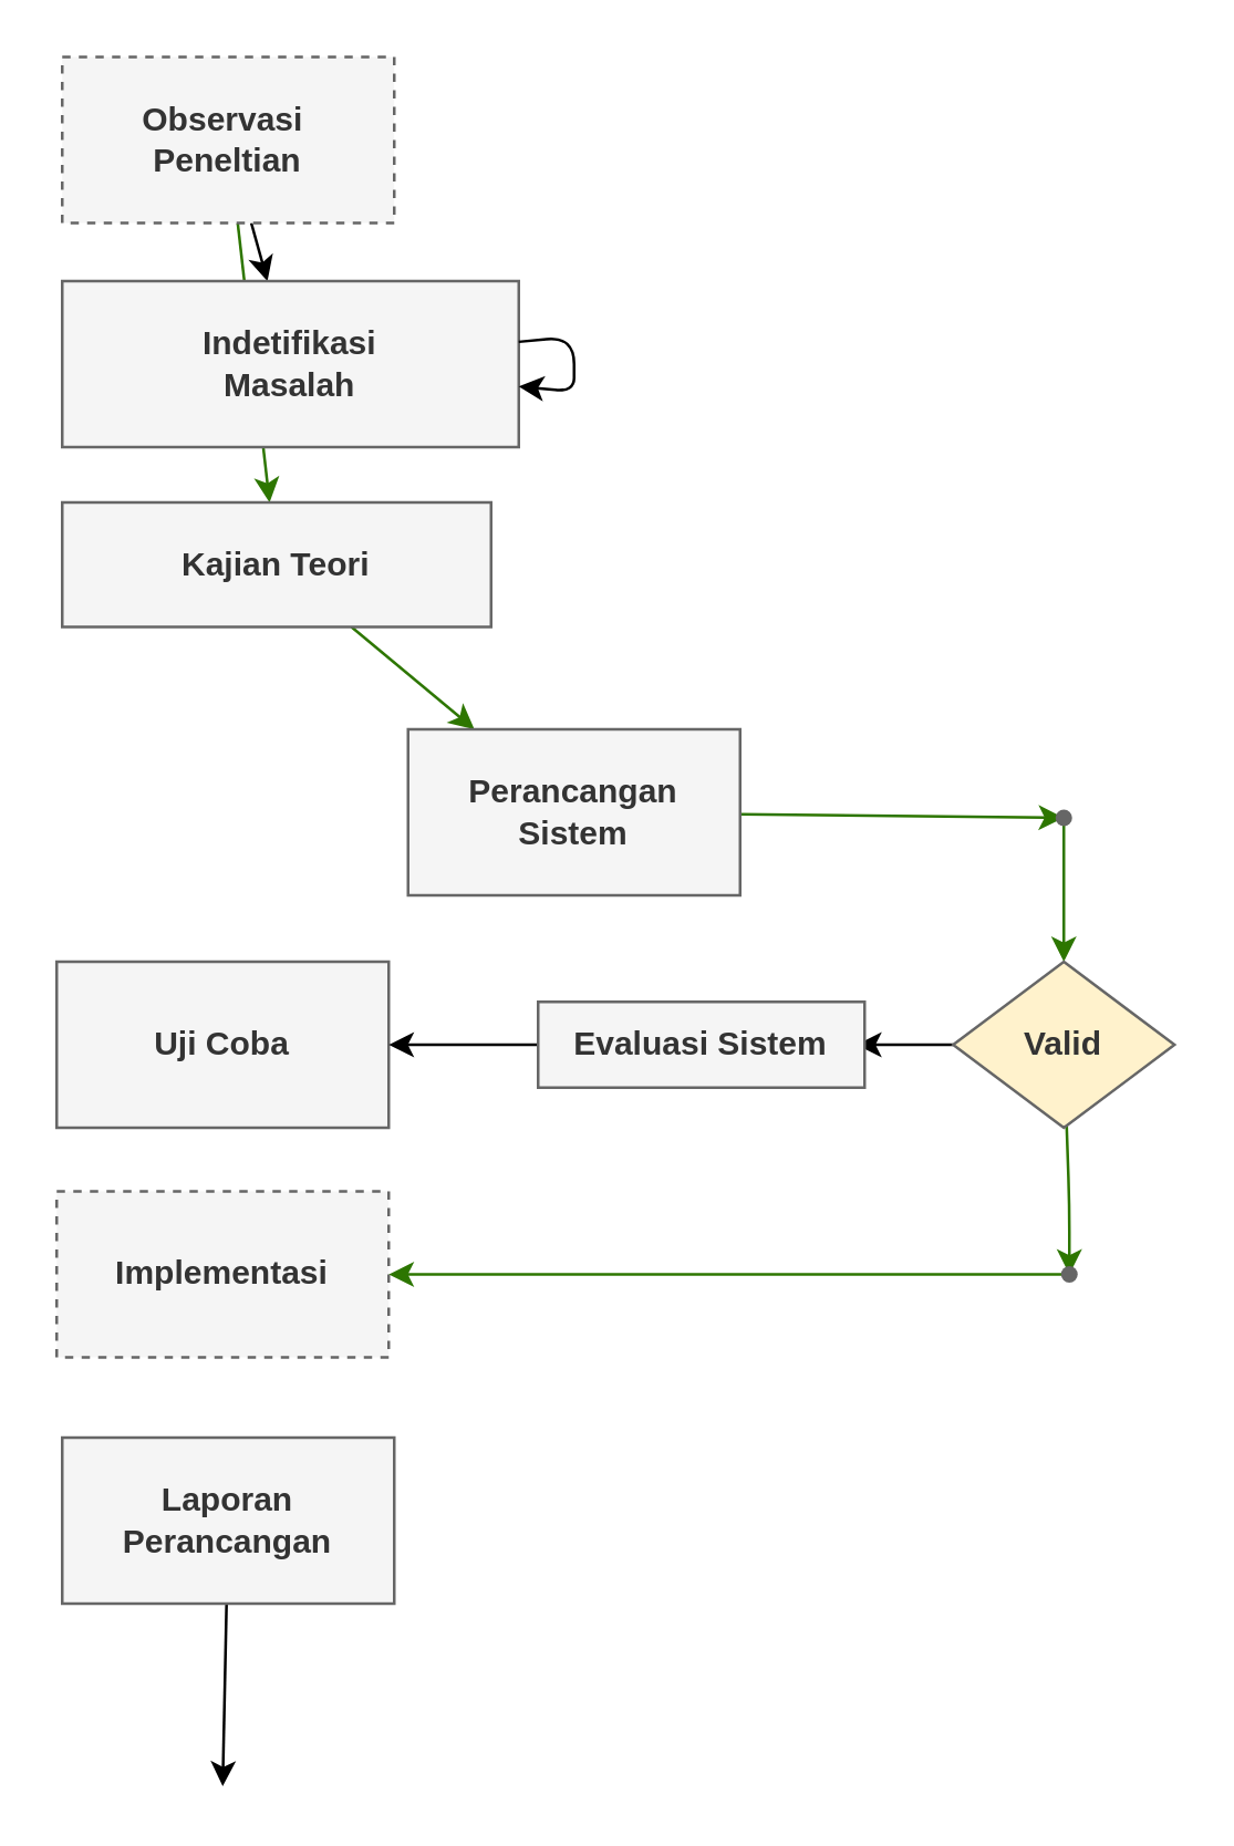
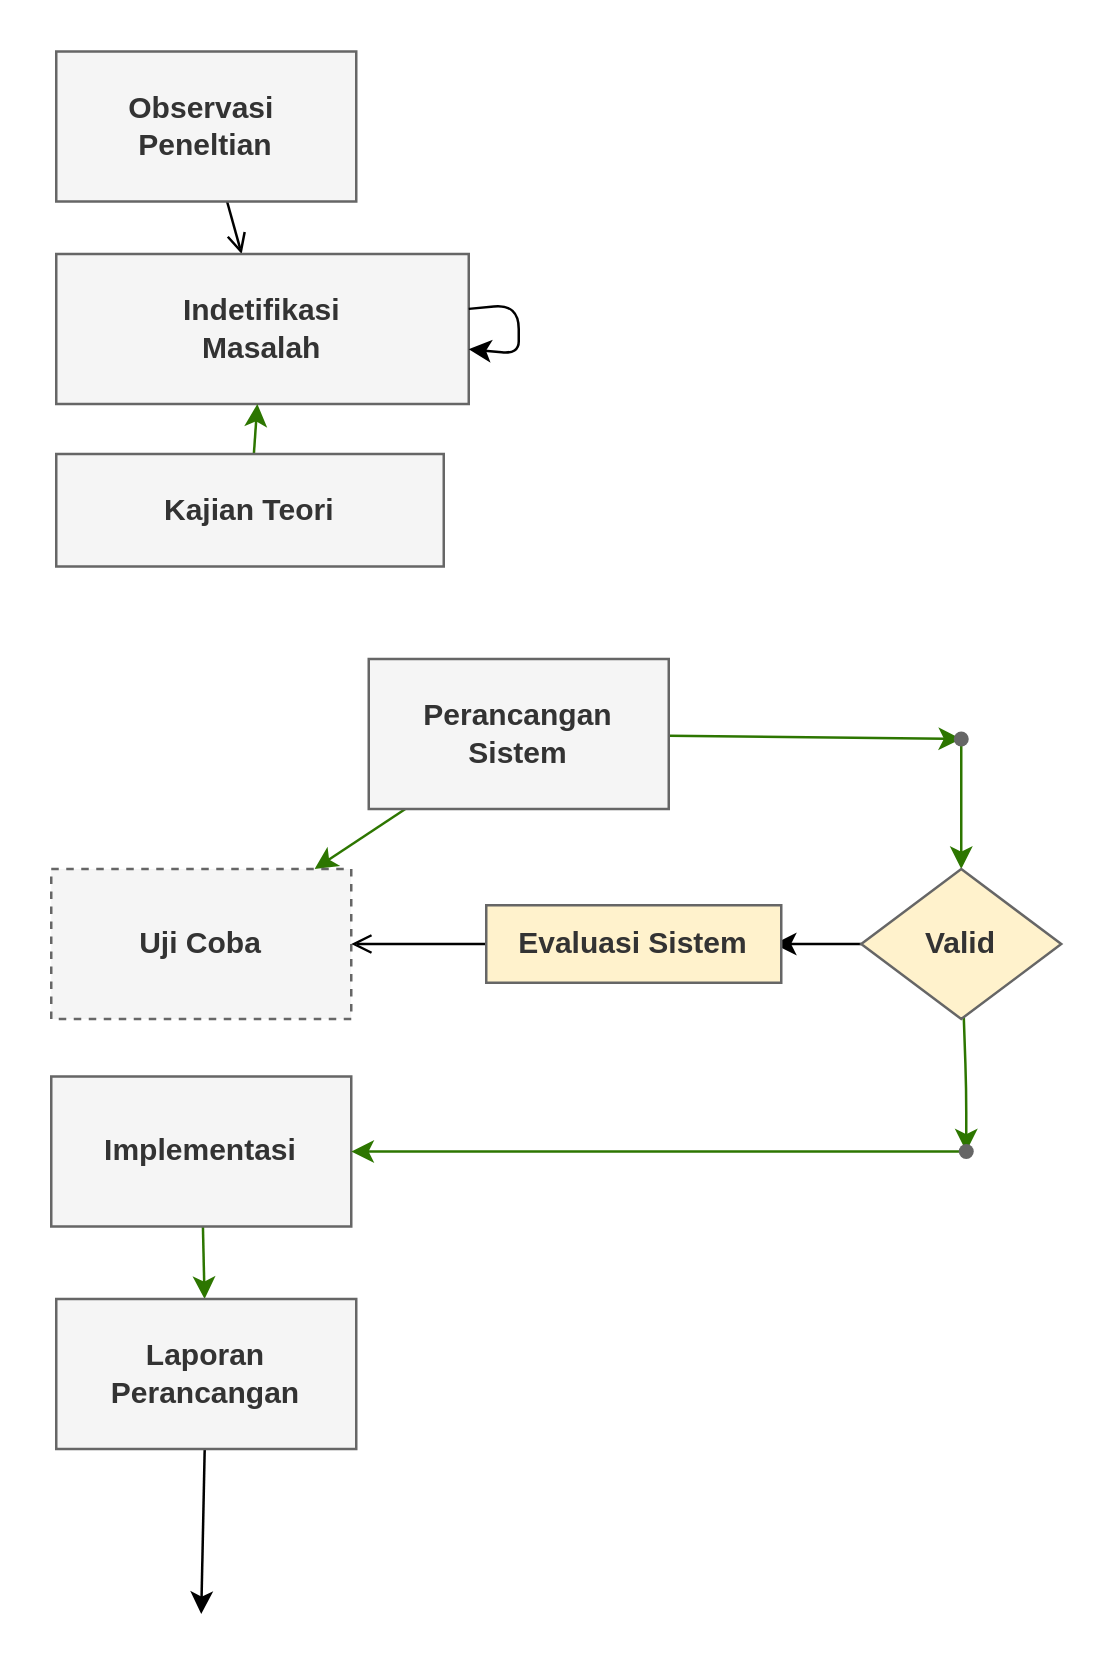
  <mxCell id="0" />
  <mxCell id="1" parent="0" />
- <mxCell id="2" value="" style="edgeStyle=none;html=1;" edge="1" parent="1" source="4" target="5"><mxGeometry relative="1" as="geometry" /></mxCell>
- <mxCell id="3" value="" style="edgeStyle=none;html=1;fillColor=#60a917;strokeColor=#2D7600;" edge="1" parent="1" source="4" target="7"><mxGeometry relative="1" as="geometry" /></mxCell>
- <mxCell id="4" value="Observasi&amp;nbsp;&lt;br&gt;Peneltian" style="rounded=0;whiteSpace=wrap;html=1;fillColor=#f5f5f5;fontColor=#333333;strokeColor=#666666;fontStyle=1;dashed=1;" parent="1" vertex="1"><mxGeometry x="22" y="20" width="120" height="60" as="geometry" /></mxCell>
+ <mxCell id="2" value="" style="edgeStyle=none;html=1;endArrow=open;" edge="1" parent="1" source="4" target="5"><mxGeometry relative="1" as="geometry" /></mxCell>
+ <mxCell id="4" value="Observasi&amp;nbsp;&lt;br&gt;Peneltian" style="rounded=0;whiteSpace=wrap;html=1;fillColor=#f5f5f5;fontColor=#333333;strokeColor=#666666;fontStyle=1" parent="1" vertex="1"><mxGeometry x="22" y="20" width="120" height="60" as="geometry" /></mxCell>
  <mxCell id="5" value="Indetifikasi&lt;br&gt;Masalah" style="whiteSpace=wrap;html=1;fillColor=#f5f5f5;strokeColor=#666666;fontColor=#333333;rounded=0;fontStyle=1" vertex="1" parent="1"><mxGeometry x="22" y="101" width="165" height="60" as="geometry" /></mxCell>
- <mxCell id="6" value="" style="edgeStyle=none;html=1;fillColor=#60a917;strokeColor=#2D7600;" edge="1" parent="1" source="7" target="10"><mxGeometry relative="1" as="geometry" /></mxCell>
+ <mxCell id="6" value="" style="edgeStyle=none;html=1;fillColor=#60a917;strokeColor=#2D7600;" edge="1" parent="1" source="7" target="5"><mxGeometry relative="1" as="geometry" /></mxCell>
  <mxCell id="7" value="Kajian&amp;nbsp;Teori" style="whiteSpace=wrap;html=1;fillColor=#f5f5f5;strokeColor=#666666;fontColor=#333333;rounded=0;fontStyle=1" vertex="1" parent="1"><mxGeometry x="22" y="181" width="155" height="45" as="geometry" /></mxCell>
+ <mxCell id="8" value="" style="edgeStyle=none;html=1;fillColor=#60a917;strokeColor=#2D7600;" edge="1" parent="1" source="10" target="11"><mxGeometry relative="1" as="geometry" /></mxCell>
  <mxCell id="9" value="" style="edgeStyle=none;html=1;fillColor=#60a917;strokeColor=#2D7600;" edge="1" parent="1" source="10" target="17"><mxGeometry relative="1" as="geometry" /></mxCell>
  <mxCell id="10" value="Perancangan&lt;br&gt;Sistem" style="whiteSpace=wrap;html=1;fillColor=#f5f5f5;strokeColor=#666666;fontColor=#333333;rounded=0;fontStyle=1" vertex="1" parent="1"><mxGeometry x="147" y="263" width="120" height="60" as="geometry" /></mxCell>
- <mxCell id="11" value="Uji Coba" style="whiteSpace=wrap;html=1;fillColor=#f5f5f5;strokeColor=#666666;fontColor=#333333;rounded=0;fontStyle=1;" vertex="1" parent="1"><mxGeometry x="20" y="347" width="120" height="60" as="geometry" /></mxCell>
- <mxCell id="13" value="Implementasi" style="whiteSpace=wrap;html=1;fillColor=#f5f5f5;strokeColor=#666666;fontColor=#333333;rounded=0;fontStyle=1;dashed=1;" vertex="1" parent="1"><mxGeometry x="20" y="430" width="120" height="60" as="geometry" /></mxCell>
+ <mxCell id="11" value="Uji Coba" style="whiteSpace=wrap;html=1;fillColor=#f5f5f5;strokeColor=#666666;fontColor=#333333;rounded=0;fontStyle=1;dashed=1;" vertex="1" parent="1"><mxGeometry x="20" y="347" width="120" height="60" as="geometry" /></mxCell>
+ <mxCell id="12" value="" style="edgeStyle=none;html=1;fillColor=#60a917;strokeColor=#2D7600;" edge="1" parent="1" source="13" target="15"><mxGeometry relative="1" as="geometry" /></mxCell>
+ <mxCell id="13" value="Implementasi" style="whiteSpace=wrap;html=1;fillColor=#f5f5f5;strokeColor=#666666;fontColor=#333333;rounded=0;fontStyle=1;" vertex="1" parent="1"><mxGeometry x="20" y="430" width="120" height="60" as="geometry" /></mxCell>
  <mxCell id="14" value="" style="edgeStyle=none;html=1;" edge="1" parent="1" source="15"><mxGeometry relative="1" as="geometry"><mxPoint x="80" y="645" as="targetPoint" /></mxGeometry></mxCell>
  <mxCell id="15" value="Laporan Perancangan" style="whiteSpace=wrap;html=1;fillColor=#f5f5f5;strokeColor=#666666;fontColor=#333333;rounded=0;fontStyle=1;" vertex="1" parent="1"><mxGeometry x="22" y="519" width="120" height="60" as="geometry" /></mxCell>
  <mxCell id="16" value="" style="edgeStyle=none;html=1;fillColor=#60a917;strokeColor=#2D7600;" edge="1" parent="1" source="17" target="20"><mxGeometry relative="1" as="geometry" /></mxCell>
  <mxCell id="17" value="" style="shape=waypoint;sketch=0;size=6;pointerEvents=1;points=[];fillColor=#f5f5f5;resizable=0;rotatable=0;perimeter=centerPerimeter;snapToPoint=1;strokeColor=#666666;fontColor=#333333;rounded=0;fontStyle=1;" vertex="1" parent="1"><mxGeometry x="374" y="285" width="20" height="20" as="geometry" /></mxCell>
  <mxCell id="18" value="" style="edgeStyle=none;html=1;" edge="1" parent="1" source="20" target="22"><mxGeometry relative="1" as="geometry" /></mxCell>
  <mxCell id="19" value="" style="edgeStyle=none;html=1;fillColor=#60a917;strokeColor=#2D7600;" edge="1" parent="1" source="20" target="26"><mxGeometry relative="1" as="geometry"><Array as="points"><mxPoint x="386" y="435" /></Array></mxGeometry></mxCell>
  <mxCell id="20" value="Valid" style="rhombus;whiteSpace=wrap;html=1;fillColor=#fff2cc;strokeColor=#666666;fontColor=#333333;sketch=0;rounded=0;fontStyle=1;" vertex="1" parent="1"><mxGeometry x="344" y="347" width="80" height="60" as="geometry" /></mxCell>
  <mxCell id="21" value="" style="edgeStyle=none;html=1;" edge="1" parent="1" source="22" target="24"><mxGeometry relative="1" as="geometry" /></mxCell>
  <mxCell id="22" value="" style="shape=waypoint;sketch=0;size=6;pointerEvents=1;points=[];fillColor=#f5f5f5;resizable=0;rotatable=0;perimeter=centerPerimeter;snapToPoint=1;strokeColor=#666666;fontColor=#333333;rounded=0;fontStyle=1;" vertex="1" parent="1"><mxGeometry x="299" y="367" width="20" height="20" as="geometry" /></mxCell>
- <mxCell id="23" value="" style="edgeStyle=none;html=1;" edge="1" parent="1" source="24" target="11"><mxGeometry relative="1" as="geometry" /></mxCell>
- <mxCell id="24" value="Evaluasi Sistem" style="whiteSpace=wrap;html=1;fillColor=#f5f5f5;strokeColor=#666666;fontColor=#333333;sketch=0;rounded=0;fontStyle=1;" vertex="1" parent="1"><mxGeometry x="194" y="361.5" width="118" height="31" as="geometry" /></mxCell>
+ <mxCell id="23" value="" style="edgeStyle=none;html=1;endArrow=open;" edge="1" parent="1" source="24" target="11"><mxGeometry relative="1" as="geometry" /></mxCell>
+ <mxCell id="24" value="Evaluasi Sistem" style="whiteSpace=wrap;html=1;fillColor=#fff2cc;strokeColor=#666666;fontColor=#333333;sketch=0;rounded=0;fontStyle=1;" vertex="1" parent="1"><mxGeometry x="194" y="361.5" width="118" height="31" as="geometry" /></mxCell>
  <mxCell id="25" style="edgeStyle=none;html=1;fillColor=#60a917;strokeColor=#2D7600;" edge="1" parent="1" source="26" target="13"><mxGeometry relative="1" as="geometry" /></mxCell>
  <mxCell id="26" value="" style="shape=waypoint;sketch=0;size=6;pointerEvents=1;points=[];fillColor=#f5f5f5;resizable=0;rotatable=0;perimeter=centerPerimeter;snapToPoint=1;strokeColor=#666666;fontColor=#333333;rounded=0;fontStyle=1;" vertex="1" parent="1"><mxGeometry x="376" y="450" width="20" height="20" as="geometry" /></mxCell>
  <mxCell id="27" style="edgeStyle=none;html=1;" edge="1" parent="1" source="5" target="5"><mxGeometry relative="1" as="geometry" /></mxCell>
